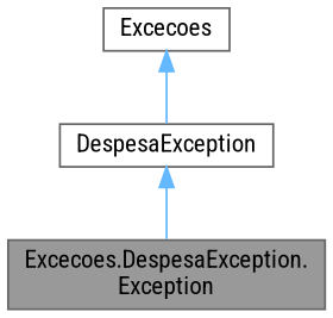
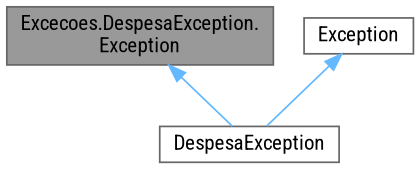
  digraph {
    fontname="Roboto Condensed"
    node [color=gray40 fillcolor=white fontname="Roboto Condensed" fontsize=12 shape=box style=filled]
    edge [color=steelblue1 dir=back fontname="Roboto Condensed" fontsize=12 labelfontname=Helvetica labelfontsize=10 style=solid]
    n1 [fillcolor=grey60 fontcolor=black height=0.2 label="Excecoes.DespesaException.\lException" width=0.4]
    n2 [height=0.2 label=DespesaException width=0.4]
-   n3 [height=0.2 label=Excecoes width=0.4]
-   n2 -> n1
+   n3 [height=0.2 label=Exception width=0.4]
+   n1 -> n2
    n3 -> n2
  }
